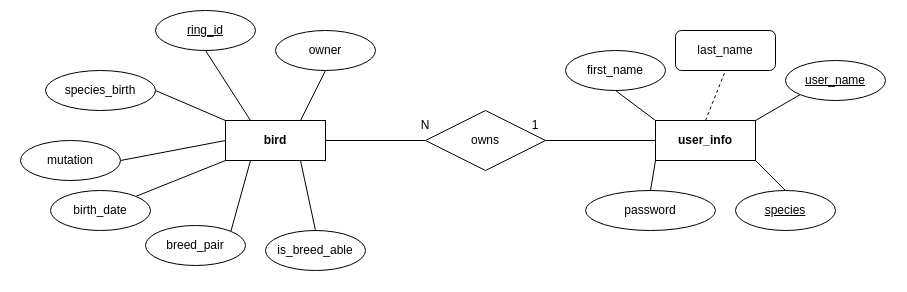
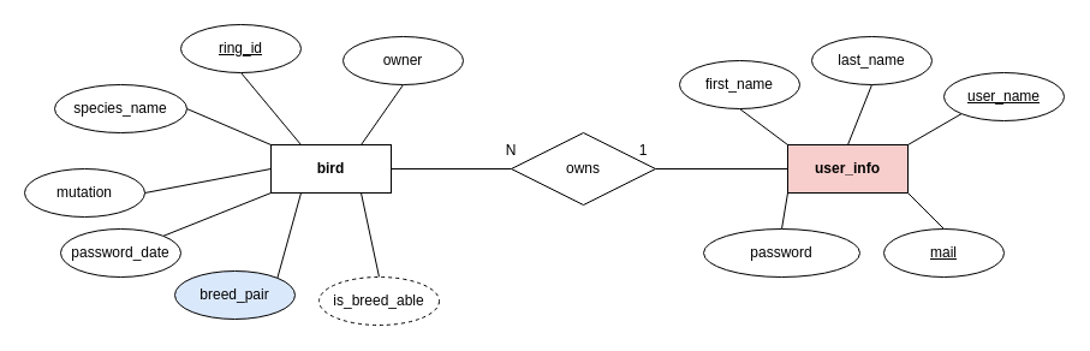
  <mxCell id="0" />
  <mxCell id="1" parent="0" />
  <mxCell id="2" value="" style="endArrow=none;html=1;rounded=0;exitX=1;exitY=0.5;exitDx=0;exitDy=0;" parent="1" edge="1"><mxGeometry width="50" height="50" relative="1" as="geometry"><mxPoint x="325" y="140" as="sourcePoint" /><mxPoint x="425" y="140" as="targetPoint" /></mxGeometry></mxCell>
  <mxCell id="3" value="" style="endArrow=none;html=1;rounded=0;entryX=0;entryY=0.5;entryDx=0;entryDy=0;exitX=1;exitY=0.5;exitDx=0;exitDy=0;" parent="1" source="17" edge="1"><mxGeometry width="50" height="50" relative="1" as="geometry"><mxPoint x="555" y="140" as="sourcePoint" /><mxPoint x="655" y="140" as="targetPoint" /></mxGeometry></mxCell>
  <mxCell id="4" style="edgeStyle=orthogonalEdgeStyle;rounded=0;orthogonalLoop=1;jettySize=auto;html=1;exitX=0.5;exitY=1;exitDx=0;exitDy=0;" parent="1" edge="1"><mxGeometry relative="1" as="geometry"><mxPoint x="605" y="90" as="sourcePoint" /><mxPoint x="605" y="90" as="targetPoint" /></mxGeometry></mxCell>
  <mxCell id="5" value="" style="endArrow=none;html=1;rounded=0;exitX=0;exitY=0;exitDx=0;exitDy=0;entryX=0.5;entryY=1;entryDx=0;entryDy=0;" parent="1" source="28" target="24" edge="1"><mxGeometry width="50" height="50" relative="1" as="geometry"><mxPoint x="655" y="125" as="sourcePoint" /><mxPoint x="645" y="110" as="targetPoint" /></mxGeometry></mxCell>
- <mxCell id="6" value="" style="endArrow=none;html=1;rounded=0;entryX=0.5;entryY=1;entryDx=0;entryDy=0;exitX=0.5;exitY=0;exitDx=0;exitDy=0;dashed=1;" parent="1" source="28" target="25" edge="1"><mxGeometry width="50" height="50" relative="1" as="geometry"><mxPoint x="715" y="110" as="sourcePoint" /><mxPoint x="755" y="70" as="targetPoint" /></mxGeometry></mxCell>
+ <mxCell id="6" value="" style="endArrow=none;html=1;rounded=0;entryX=0.5;entryY=1;entryDx=0;entryDy=0;exitX=0.5;exitY=0;exitDx=0;exitDy=0;" parent="1" source="28" target="25" edge="1"><mxGeometry width="50" height="50" relative="1" as="geometry"><mxPoint x="715" y="110" as="sourcePoint" /><mxPoint x="755" y="70" as="targetPoint" /></mxGeometry></mxCell>
  <mxCell id="7" value="" style="endArrow=none;html=1;rounded=0;entryX=0;entryY=1;entryDx=0;entryDy=0;exitX=1;exitY=0;exitDx=0;exitDy=0;" parent="1" source="28" target="30" edge="1"><mxGeometry width="50" height="50" relative="1" as="geometry"><mxPoint x="755" y="125" as="sourcePoint" /><mxPoint x="799.645" y="104.142" as="targetPoint" /></mxGeometry></mxCell>
  <mxCell id="8" value="" style="endArrow=none;html=1;rounded=0;exitX=1;exitY=1;exitDx=0;exitDy=0;entryX=0.5;entryY=0;entryDx=0;entryDy=0;" parent="1" source="28" target="31" edge="1"><mxGeometry width="50" height="50" relative="1" as="geometry"><mxPoint x="755" y="155" as="sourcePoint" /><mxPoint x="769.645" y="190.858" as="targetPoint" /></mxGeometry></mxCell>
  <mxCell id="9" value="" style="endArrow=none;html=1;rounded=0;entryX=0.5;entryY=0;entryDx=0;entryDy=0;exitX=0;exitY=1;exitDx=0;exitDy=0;" parent="1" source="28" target="26" edge="1"><mxGeometry width="50" height="50" relative="1" as="geometry"><mxPoint x="685" y="170" as="sourcePoint" /><mxPoint x="685" y="190" as="targetPoint" /></mxGeometry></mxCell>
  <mxCell id="10" value="" style="endArrow=none;html=1;rounded=0;entryX=1;entryY=0.5;entryDx=0;entryDy=0;exitX=0;exitY=0;exitDx=0;exitDy=0;" parent="1" source="27" target="19" edge="1"><mxGeometry width="50" height="50" relative="1" as="geometry"><mxPoint x="215" y="120" as="sourcePoint" /><mxPoint x="165" y="110" as="targetPoint" /></mxGeometry></mxCell>
  <mxCell id="11" value="" style="endArrow=none;html=1;rounded=0;exitX=0.25;exitY=0;exitDx=0;exitDy=0;entryX=0.5;entryY=1;entryDx=0;entryDy=0;" parent="1" source="27" target="29" edge="1"><mxGeometry width="50" height="50" relative="1" as="geometry"><mxPoint x="250" y="125" as="sourcePoint" /><mxPoint x="205" y="60" as="targetPoint" /></mxGeometry></mxCell>
  <mxCell id="12" value="" style="endArrow=none;html=1;rounded=0;exitX=0.75;exitY=0;exitDx=0;exitDy=0;entryX=0.5;entryY=1;entryDx=0;entryDy=0;" parent="1" source="27" target="18" edge="1"><mxGeometry width="50" height="50" relative="1" as="geometry"><mxPoint x="300" y="125" as="sourcePoint" /><mxPoint x="315" y="90" as="targetPoint" /></mxGeometry></mxCell>
  <mxCell id="13" value="" style="endArrow=none;html=1;rounded=0;entryX=1;entryY=0.5;entryDx=0;entryDy=0;exitX=0;exitY=0.5;exitDx=0;exitDy=0;" parent="1" source="27" target="20" edge="1"><mxGeometry width="50" height="50" relative="1" as="geometry"><mxPoint x="215" y="140" as="sourcePoint" /><mxPoint x="155" y="160" as="targetPoint" /></mxGeometry></mxCell>
  <mxCell id="14" value="" style="endArrow=none;html=1;rounded=0;exitX=1;exitY=0;exitDx=0;exitDy=0;entryX=0;entryY=1;entryDx=0;entryDy=0;" parent="1" source="21" target="27" edge="1"><mxGeometry width="50" height="50" relative="1" as="geometry"><mxPoint x="185" y="200" as="sourcePoint" /><mxPoint x="215" y="170" as="targetPoint" /></mxGeometry></mxCell>
  <mxCell id="15" value="" style="endArrow=none;html=1;rounded=0;entryX=0.25;entryY=1;entryDx=0;entryDy=0;exitX=1;exitY=0;exitDx=0;exitDy=0;" parent="1" source="22" target="27" edge="1"><mxGeometry width="50" height="50" relative="1" as="geometry"><mxPoint x="255" y="230" as="sourcePoint" /><mxPoint x="275" y="155" as="targetPoint" /></mxGeometry></mxCell>
  <mxCell id="16" value="" style="endArrow=none;html=1;rounded=0;entryX=0.75;entryY=1;entryDx=0;entryDy=0;exitX=0.5;exitY=0;exitDx=0;exitDy=0;" parent="1" source="23" target="27" edge="1"><mxGeometry width="50" height="50" relative="1" as="geometry"><mxPoint x="275" y="220" as="sourcePoint" /><mxPoint x="300" y="155" as="targetPoint" /></mxGeometry></mxCell>
  <mxCell id="17" value="owns" style="shape=rhombus;perimeter=rhombusPerimeter;whiteSpace=wrap;html=1;align=center;" parent="1" vertex="1"><mxGeometry x="425" y="110" width="120" height="60" as="geometry" /></mxCell>
- <mxCell id="18" value="owner" style="ellipse;whiteSpace=wrap;html=1;align=center;" parent="1" vertex="1"><mxGeometry x="275" y="30" width="100" height="40" as="geometry" /></mxCell>
- <mxCell id="19" value="species_birth" style="ellipse;whiteSpace=wrap;html=1;align=center;" parent="1" vertex="1"><mxGeometry x="45" y="70" width="110" height="40" as="geometry" /></mxCell>
+ <mxCell id="18" value="owner" style="ellipse;whiteSpace=wrap;html=1;align=center;" parent="1" vertex="1"><mxGeometry x="285" y="30" width="100" height="40" as="geometry" /></mxCell>
+ <mxCell id="19" value="species_name" style="ellipse;whiteSpace=wrap;html=1;align=center;" parent="1" vertex="1"><mxGeometry x="45" y="70" width="110" height="40" as="geometry" /></mxCell>
  <mxCell id="20" value="mutation" style="ellipse;whiteSpace=wrap;html=1;align=center;" parent="1" vertex="1"><mxGeometry x="20" y="140" width="100" height="40" as="geometry" /></mxCell>
- <mxCell id="21" value="birth_date" style="ellipse;whiteSpace=wrap;html=1;align=center;" parent="1" vertex="1"><mxGeometry x="50" y="190" width="100" height="40" as="geometry" /></mxCell>
- <mxCell id="22" value="breed_pair" style="ellipse;whiteSpace=wrap;html=1;align=center;" parent="1" vertex="1"><mxGeometry x="145" y="225" width="100" height="40" as="geometry" /></mxCell>
- <mxCell id="23" value="is_breed_able" style="ellipse;whiteSpace=wrap;html=1;align=center;" parent="1" vertex="1"><mxGeometry x="265" y="230" width="100" height="40" as="geometry" /></mxCell>
+ <mxCell id="21" value="password_date" style="ellipse;whiteSpace=wrap;html=1;align=center;" parent="1" vertex="1"><mxGeometry x="50" y="190" width="100" height="40" as="geometry" /></mxCell>
+ <mxCell id="22" value="breed_pair" style="ellipse;whiteSpace=wrap;html=1;align=center;fillColor=#dae8fc;" parent="1" vertex="1"><mxGeometry x="145" y="225" width="100" height="40" as="geometry" /></mxCell>
+ <mxCell id="23" value="is_breed_able" style="ellipse;whiteSpace=wrap;html=1;align=center;dashed=1;" parent="1" vertex="1"><mxGeometry x="265" y="230" width="100" height="40" as="geometry" /></mxCell>
  <mxCell id="24" value="first_name" style="ellipse;whiteSpace=wrap;html=1;align=center;" parent="1" vertex="1"><mxGeometry x="565" y="50" width="100" height="40" as="geometry" /></mxCell>
- <mxCell id="25" value="last_name" style="whiteSpace=wrap;html=1;align=center;rounded=1;" parent="1" vertex="1"><mxGeometry x="675" y="30" width="100" height="40" as="geometry" /></mxCell>
+ <mxCell id="25" value="last_name" style="ellipse;whiteSpace=wrap;html=1;align=center;" parent="1" vertex="1"><mxGeometry x="675" y="30" width="100" height="40" as="geometry" /></mxCell>
  <mxCell id="26" value="password" style="ellipse;whiteSpace=wrap;html=1;align=center;" parent="1" vertex="1"><mxGeometry x="585" y="190" width="130" height="40" as="geometry" /></mxCell>
  <mxCell id="27" value="&lt;b&gt;bird&lt;/b&gt;" style="whiteSpace=wrap;html=1;align=center;" parent="1" vertex="1"><mxGeometry x="225" y="120" width="100" height="40" as="geometry" /></mxCell>
- <mxCell id="28" value="&lt;b&gt;user_info&lt;/b&gt;" style="whiteSpace=wrap;html=1;align=center;" parent="1" vertex="1"><mxGeometry x="655" y="120" width="100" height="40" as="geometry" /></mxCell>
- <mxCell id="29" value="ring_id" style="ellipse;whiteSpace=wrap;html=1;align=center;fontStyle=4;" parent="1" vertex="1"><mxGeometry x="155" y="10" width="100" height="40" as="geometry" /></mxCell>
+ <mxCell id="28" value="&lt;b&gt;user_info&lt;/b&gt;" style="whiteSpace=wrap;html=1;align=center;fillColor=#f8cecc;" parent="1" vertex="1"><mxGeometry x="655" y="120" width="100" height="40" as="geometry" /></mxCell>
+ <mxCell id="29" value="ring_id" style="ellipse;whiteSpace=wrap;html=1;align=center;fontStyle=4;" parent="1" vertex="1"><mxGeometry x="150" y="20" width="100" height="40" as="geometry" /></mxCell>
  <mxCell id="30" value="user_name" style="ellipse;whiteSpace=wrap;html=1;align=center;fontStyle=4;" parent="1" vertex="1"><mxGeometry x="785" y="60" width="100" height="40" as="geometry" /></mxCell>
- <mxCell id="31" value="species" style="ellipse;whiteSpace=wrap;html=1;align=center;fontStyle=4;" parent="1" vertex="1"><mxGeometry x="735" y="190" width="100" height="40" as="geometry" /></mxCell>
+ <mxCell id="31" value="mail" style="ellipse;whiteSpace=wrap;html=1;align=center;fontStyle=4;" parent="1" vertex="1"><mxGeometry x="735" y="190" width="100" height="40" as="geometry" /></mxCell>
  <mxCell id="32" value="1" style="text;html=1;strokeColor=none;fillColor=none;align=center;verticalAlign=middle;whiteSpace=wrap;rounded=0;" vertex="1" parent="1"><mxGeometry x="505" y="110" width="60" height="30" as="geometry" /></mxCell>
  <mxCell id="33" value="N" style="text;html=1;strokeColor=none;fillColor=none;align=center;verticalAlign=middle;whiteSpace=wrap;rounded=0;" vertex="1" parent="1"><mxGeometry x="395" y="110" width="60" height="30" as="geometry" /></mxCell>
